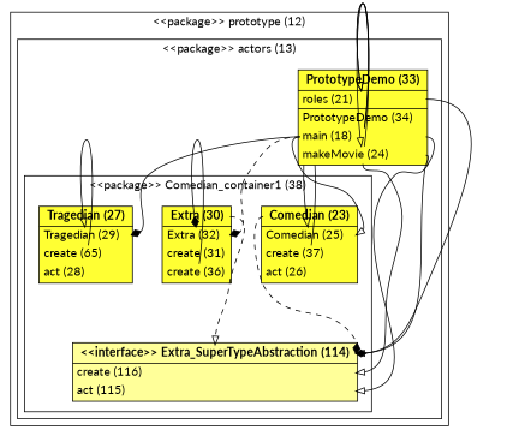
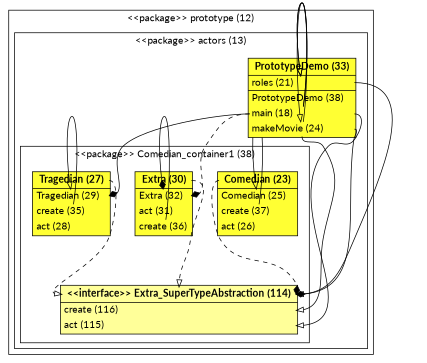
  digraph {
    compound=true
    fontname=Lato
    rankdir=TB
    ranksep=equally
    node [fontname=Lato shape=none]
    edge [arrowhead=onormal color=black fontname=Lato headport=114 penwidth=1 style=bold tailport=18]
    n1 [label=<<TABLE BGCOLOR="#FFFF33"> <TR> <TD PORT="23" BORDER="0"> <B>Comedian (23) </B></TD></TR> <HR/> <TR><TD PORT="25" ALIGN="LEFT" BORDER="0">Comedian (25)</TD></TR> <TR><TD PORT="36" ALIGN="LEFT" BORDER="0">create (37)</TD></TR> <TR><TD PORT="26" ALIGN="LEFT" BORDER="0">act (26)</TD></TR> </TABLE>>]
    n2 [label=<<TABLE BGCOLOR="#FFFF99"> <TR> <TD PORT="114" BORDER="0"> <B>&lt;&lt;interface&gt;&gt; Extra_SuperTypeAbstraction (114) </B></TD></TR> <HR/> <TR><TD PORT="116" ALIGN="LEFT" BORDER="0">create (116)</TD></TR> <TR><TD PORT="115" ALIGN="LEFT" BORDER="0">act (115)</TD></TR> </TABLE>>]
-   n3 [label=<<TABLE BGCOLOR="#FFFF33"> <TR> <TD PORT="30" BORDER="0"> <B>Extra (30) </B></TD></TR> <HR/> <TR><TD PORT="32" ALIGN="LEFT" BORDER="0">Extra (32)</TD></TR> <TR><TD PORT="31" ALIGN="LEFT" BORDER="0">create (31)</TD></TR> <TR><TD PORT="35" ALIGN="LEFT" BORDER="0">create (36)</TD></TR> </TABLE>>]
-   n4 [label=<<TABLE BGCOLOR="#FFFF33"> <TR> <TD PORT="27" BORDER="0"> <B>Tragedian (27) </B></TD></TR> <HR/> <TR><TD PORT="29" ALIGN="LEFT" BORDER="0">Tragedian (29)</TD></TR> <TR><TD PORT="37" ALIGN="LEFT" BORDER="0">create (65)</TD></TR> <TR><TD PORT="28" ALIGN="LEFT" BORDER="0">act (28)</TD></TR> </TABLE>>]
-   n5 [label=<<TABLE BGCOLOR="#FFFF33"> <TR> <TD PORT="33" BORDER="0"> <B>PrototypeDemo (33) </B></TD></TR> <HR/> <TR><TD PORT="21" ALIGN="LEFT" BORDER="0">roles (21)</TD></TR> <HR/> <TR><TD PORT="34" ALIGN="LEFT" BORDER="0">PrototypeDemo (34)</TD></TR> <TR><TD PORT="18" ALIGN="LEFT" BORDER="0">main (18)</TD></TR> <TR><TD PORT="24" ALIGN="LEFT" BORDER="0">makeMovie (24)</TD></TR> </TABLE>>]
+   n3 [label=<<TABLE BGCOLOR="#FFFF33"> <TR> <TD PORT="30" BORDER="0"> <B>Extra (30) </B></TD></TR> <HR/> <TR><TD PORT="32" ALIGN="LEFT" BORDER="0">Extra (32)</TD></TR> <TR><TD PORT="31" ALIGN="LEFT" BORDER="0">act (31)</TD></TR> <TR><TD PORT="35" ALIGN="LEFT" BORDER="0">create (36)</TD></TR> </TABLE>>]
+   n4 [label=<<TABLE BGCOLOR="#FFFF33"> <TR> <TD PORT="27" BORDER="0"> <B>Tragedian (27) </B></TD></TR> <HR/> <TR><TD PORT="29" ALIGN="LEFT" BORDER="0">Tragedian (29)</TD></TR> <TR><TD PORT="37" ALIGN="LEFT" BORDER="0">create (35)</TD></TR> <TR><TD PORT="28" ALIGN="LEFT" BORDER="0">act (28)</TD></TR> </TABLE>>]
+   n5 [label=<<TABLE BGCOLOR="#FFFF33"> <TR> <TD PORT="33" BORDER="0"> <B>PrototypeDemo (33) </B></TD></TR> <HR/> <TR><TD PORT="21" ALIGN="LEFT" BORDER="0">roles (21)</TD></TR> <HR/> <TR><TD PORT="34" ALIGN="LEFT" BORDER="0">PrototypeDemo (38)</TD></TR> <TR><TD PORT="18" ALIGN="LEFT" BORDER="0">main (18)</TD></TR> <TR><TD PORT="24" ALIGN="LEFT" BORDER="0">makeMovie (24)</TD></TR> </TABLE>>]
    subgraph cluster_1 {
      color=black
      label="&lt;&lt;package&gt;&gt; prototype (12)"
      subgraph cluster_2 {
        color=black
        label="&lt;&lt;package&gt;&gt; actors (13)"
        n5
        subgraph cluster_3 {
          color=black
          label="&lt;&lt;package&gt;&gt; Comedian_container1 (38)"
          n1
          n2
          n3
          n4
        }
      }
    }
    n1 -> n1 [headport=25 tailport=36]
    n1 -> n2 [arrowhead=diamond style=dashed tailport=23]
    n3 -> n2 [style=dashed tailport=30]
    n3 -> n3 [arrowhead=diamond headport=32 tailport=35]
+   n4 -> n2 [style=dashed tailport=27]
    n4 -> n4 [headport=29 tailport=37]
-   n5 -> n1 [headport=25]
    n5 -> n2 [headport=115]
    n5 -> n2 [headport=116 tailport=24]
    n5 -> n2 [arrowhead=diamond tailport=24]
    n5 -> n2 [tailport=21]
    n5 -> n3 [arrowhead=diamond headport=32 style=dashed]
    n5 -> n4 [arrowhead=diamond headport=29]
    n5 -> n5 [headport=24]
    n5 -> n5 [headport=21 tailport=24]
    n5 -> n5 [headport=21]
  }
